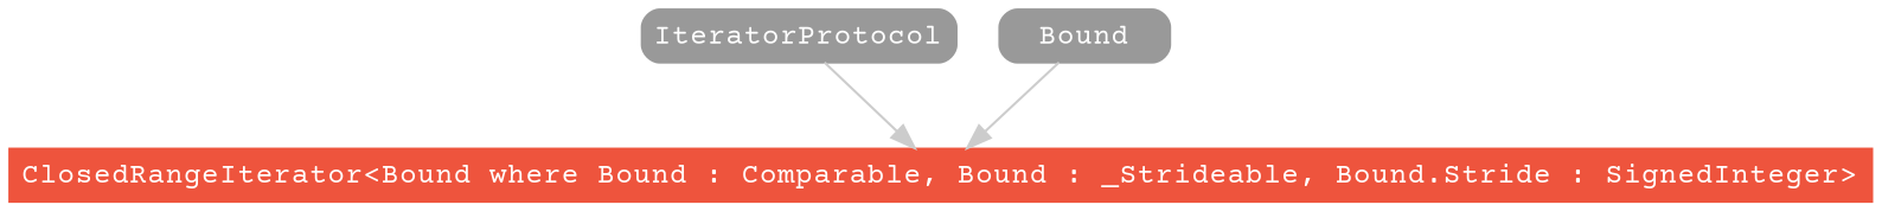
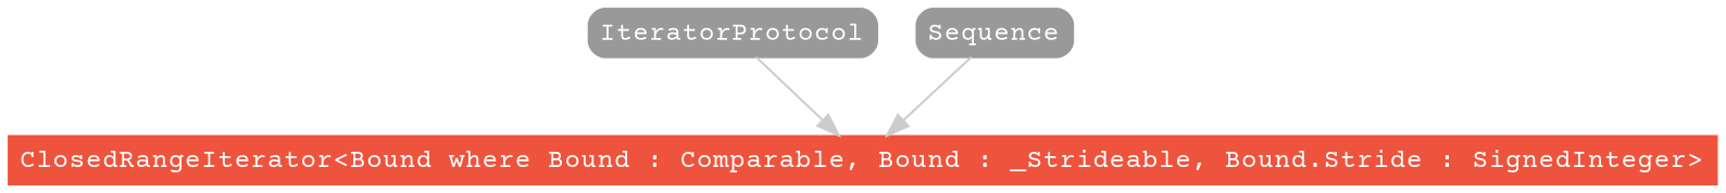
  strict digraph {
    fontname="Courier Prime"
    node [color="#999999" fillcolor="#999999" fontcolor=white fontname="Courier Prime" fontsize=12 margin="0.07,0.05" shape=box style="filled,rounded"]
    edge [color="#cccccc" fontname="Courier Prime"]
    "ClosedRangeIterator<Bound where Bound : Comparable, Bound : _Strideable, Bound.Stride : SignedInteger>" [color="#ee543d" fillcolor="#ee543d" height=0.3 style=filled]
    IteratorProtocol [height=0.3]
-   Sequence [height=0.3 label=Bound]
+   Sequence [height=0.3]
    subgraph sub_1 {
      rank=max
      "ClosedRangeIterator<Bound where Bound : Comparable, Bound : _Strideable, Bound.Stride : SignedInteger>"
    }
    IteratorProtocol -> "ClosedRangeIterator<Bound where Bound : Comparable, Bound : _Strideable, Bound.Stride : SignedInteger>"
    Sequence -> "ClosedRangeIterator<Bound where Bound : Comparable, Bound : _Strideable, Bound.Stride : SignedInteger>"
  }
